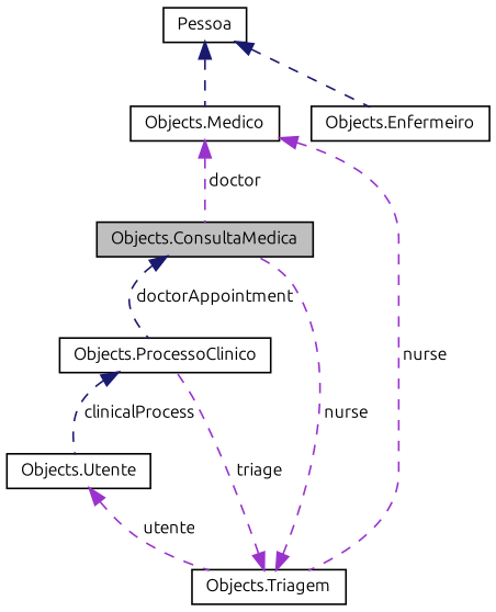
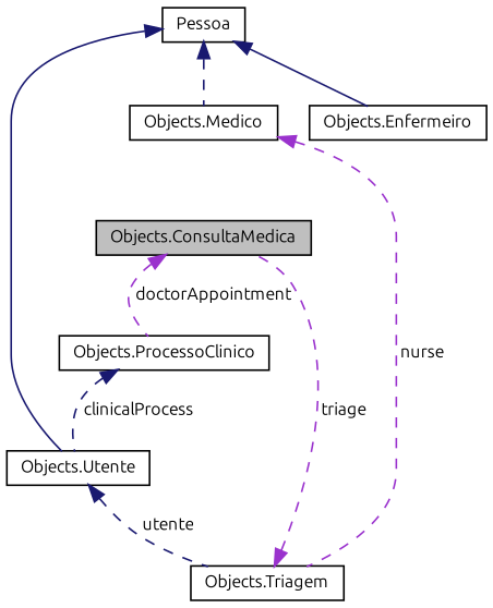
  digraph {
    fontname=Ubuntu
    node [color=black fillcolor=white fontname=Ubuntu fontsize=10 shape=record style=filled]
    edge [color=darkorchid3 dir=back fontname=Ubuntu fontsize=10 labelfontname=Helvetica labelfontsize=10 style=dashed]
    n1 [fillcolor=grey75 fontcolor=black height=0.2 label="Objects.ConsultaMedica" width=0.4]
    n2 [height=0.2 label="Objects.ProcessoClinico" width=0.4]
    n3 [height=0.2 label="Objects.Utente" width=0.4]
    n4 [height=0.2 label="Objects.Medico" width=0.4]
    n5 [height=0.2 label="Objects.Triagem" width=0.4]
    n6 [height=0.2 label=Pessoa width=0.4]
    n7 [height=0.2 label="Objects.Enfermeiro" width=0.4]
-   n1 -> n2 [color=midnightblue label=" doctorAppointment"]
+   n1 -> n2 [label=" doctorAppointment"]
    n2 -> n3 [color=midnightblue label=" clinicalProcess"]
-   n3 -> n5 [label=" utente"]
-   n4 -> n1 [label=" doctor"]
+   n3 -> n5 [color=midnightblue label=" utente"]
    n4 -> n5 [label=" nurse"]
-   n5 -> n1 [label=" nurse"]
-   n5 -> n2 [label=" triage"]
+   n5 -> n1 [label=" triage"]
+   n6 -> n3 [color=midnightblue style=solid]
    n6 -> n4 [color=midnightblue]
-   n6 -> n7 [color=midnightblue]
+   n6 -> n7 [color=midnightblue style=solid]
  }
